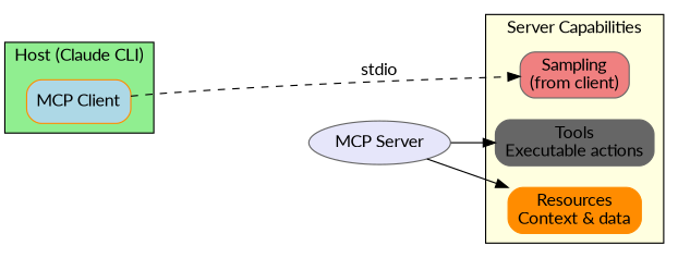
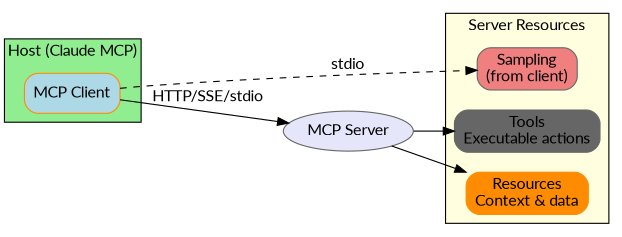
  digraph {
    fontname=Lato
    rankdir=LR
    node [color=gray40 fontname=Lato shape=box style="rounded,filled"]
    edge [fontname=Lato]
    n1 [color=darkorange fillcolor=lightblue label="MCP Client"]
    n2 [label="Tools\nExecutable actions"]
    n3 [color=darkorange label="Resources\nContext & data"]
    n4 [fillcolor=lightcoral label="Sampling\n(from client)"]
    n5 [fillcolor=lavender label="MCP Server" shape=ellipse]
    subgraph cluster_1 {
      fillcolor=lightgreen
-     label="Host (Claude CLI)"
+     label="Host (Claude MCP)"
      style=filled
      n1
    }
    subgraph cluster_2 {
      fillcolor=lightyellow
-     label="Server Capabilities"
+     label="Server Resources"
      style=filled
      n2
      n3
      n4
    }
    n1 -> n4 [label=stdio style=dashed]
+   n1 -> n5 [label="HTTP/SSE/stdio"]
    n5 -> n2
    n5 -> n3
  }
